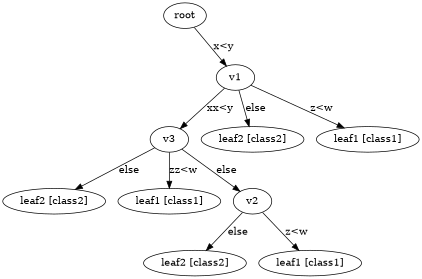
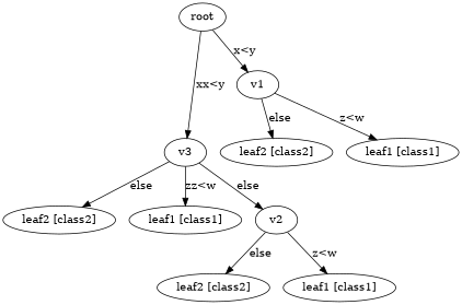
  digraph {
    n1 [label=v3]
    n2 [label="leaf2 [class2]"]
    n3 [label="leaf1 [class1]"]
    n4 [label=v2]
    n5 [label="leaf2 [class2]"]
    n6 [label="leaf1 [class1]"]
    n7 [label=v1]
    n8 [label="leaf2 [class2]"]
    n9 [label="leaf1 [class1]"]
    n10 [label=root]
    n1 -> n2 [label=else]
    n1 -> n3 [label="zz<w"]
    n1 -> n4 [label=else]
    n4 -> n5 [label=else]
    n4 -> n6 [label="z<w"]
    n7 -> n8 [label=else]
    n7 -> n9 [label="z<w"]
-   n7 -> n1 [label="xx<y"]
+   n10 -> n1 [label="xx<y"]
    n10 -> n7 [label="x<y"]
  }
